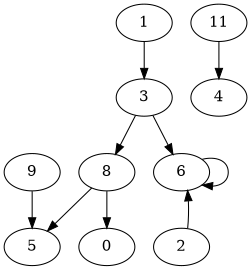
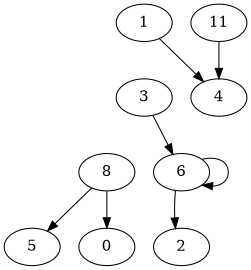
  digraph {
    0 [test=test2]
    1
    3
    8
    6
    5
    2
-   9
    n9 [label=11]
    4
-   1 -> 3
-   3 -> 8
+   1 -> 4
    3 -> 6
    8 -> 0
    8 -> 5
    6 -> 6
-   2 -> 6
-   9 -> 5
+   6 -> 2
    n9 -> 4
  }
